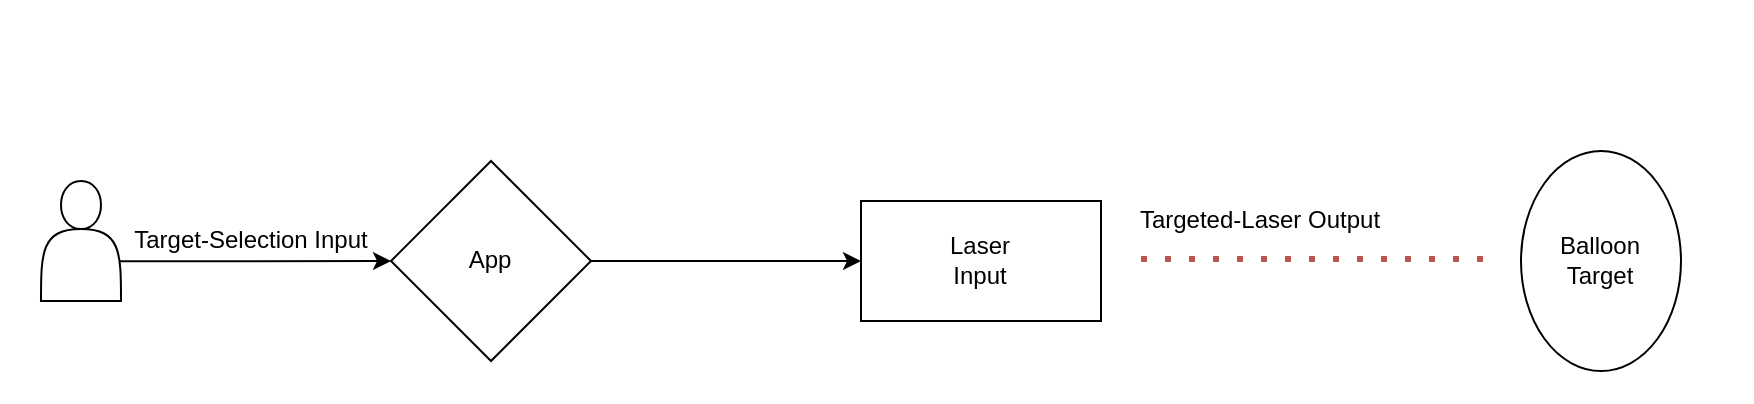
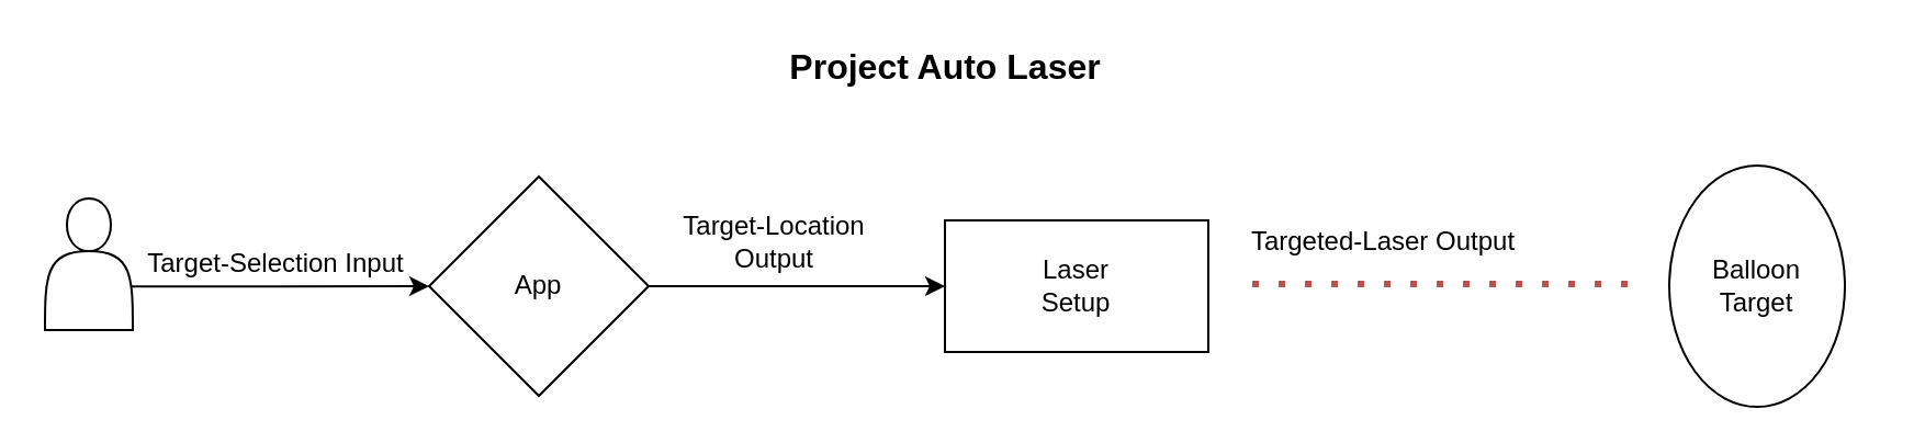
  <mxCell id="0" />
  <mxCell id="1" parent="0" />
  <mxCell id="2" value="" style="rounded=0;whiteSpace=wrap;html=1;" parent="1" vertex="1"><mxGeometry x="430" y="100" width="120" height="60" as="geometry" /></mxCell>
- <mxCell id="3" value="Laser Input" style="text;html=1;strokeColor=none;fillColor=none;align=center;verticalAlign=middle;whiteSpace=wrap;rounded=0;" parent="1" vertex="1"><mxGeometry x="470" y="120" width="40" height="20" as="geometry" /></mxCell>
+ <mxCell id="3" value="Laser Setup" style="text;html=1;strokeColor=none;fillColor=none;align=center;verticalAlign=middle;whiteSpace=wrap;rounded=0;" parent="1" vertex="1"><mxGeometry x="470" y="120" width="40" height="20" as="geometry" /></mxCell>
  <mxCell id="4" value="" style="rhombus;whiteSpace=wrap;html=1;" parent="1" vertex="1"><mxGeometry x="195" y="80" width="100" height="100" as="geometry" /></mxCell>
  <mxCell id="5" value="App" style="text;html=1;strokeColor=none;fillColor=none;align=center;verticalAlign=middle;whiteSpace=wrap;rounded=0;" parent="1" vertex="1"><mxGeometry x="225" y="120" width="40" height="20" as="geometry" /></mxCell>
  <mxCell id="6" value="" style="endArrow=classic;html=1;entryX=0;entryY=0.5;entryDx=0;entryDy=0;exitX=0.961;exitY=0.669;exitDx=0;exitDy=0;exitPerimeter=0;" parent="1" source="14" target="4" edge="1"><mxGeometry width="50" height="50" relative="1" as="geometry"><mxPoint x="85" y="130" as="sourcePoint" /><mxPoint x="175" y="129.71" as="targetPoint" /></mxGeometry></mxCell>
  <mxCell id="7" value="Target-Selection Input" style="text;html=1;align=center;verticalAlign=middle;resizable=0;points=[];autosize=1;strokeColor=none;fillColor=none;" parent="1" vertex="1"><mxGeometry x="60" y="110" width="130" height="20" as="geometry" /></mxCell>
  <mxCell id="8" value="" style="endArrow=classic;html=1;entryX=0;entryY=0.5;entryDx=0;entryDy=0;exitX=1;exitY=0.5;exitDx=0;exitDy=0;" parent="1" source="4" target="2" edge="1"><mxGeometry width="50" height="50" relative="1" as="geometry"><mxPoint x="305" y="130" as="sourcePoint" /><mxPoint x="355" y="80" as="targetPoint" /></mxGeometry></mxCell>
+ <mxCell id="9" value="Target-Location Output" style="text;html=1;strokeColor=none;fillColor=none;align=center;verticalAlign=middle;whiteSpace=wrap;rounded=0;" parent="1" vertex="1"><mxGeometry x="295" y="100" width="115" height="20" as="geometry" /></mxCell>
  <mxCell id="10" value="" style="endArrow=none;dashed=1;html=1;dashPattern=1 3;strokeWidth=3;fillColor=#f8cecc;strokeColor=#b85450;jumpSize=2;rounded=1;jumpStyle=sharp;endSize=6;startSize=3;sourcePerimeterSpacing=0;" parent="1" edge="1"><mxGeometry width="50" height="50" relative="1" as="geometry"><mxPoint x="570" y="129" as="sourcePoint" /><mxPoint x="745" y="129" as="targetPoint" /></mxGeometry></mxCell>
  <mxCell id="11" value="" style="ellipse;whiteSpace=wrap;html=1;rotation=-90;" parent="1" vertex="1"><mxGeometry x="745" y="90" width="110" height="80" as="geometry" /></mxCell>
  <mxCell id="12" value="Targeted-Laser Output" style="text;html=1;strokeColor=none;fillColor=none;align=center;verticalAlign=middle;whiteSpace=wrap;rounded=0;" parent="1" vertex="1"><mxGeometry x="565" y="100" width="130" height="20" as="geometry" /></mxCell>
  <mxCell id="13" value="Balloon Target" style="text;html=1;strokeColor=none;fillColor=none;align=center;verticalAlign=middle;whiteSpace=wrap;rounded=0;" parent="1" vertex="1"><mxGeometry x="780" y="120" width="40" height="20" as="geometry" /></mxCell>
  <mxCell id="14" value="" style="shape=actor;whiteSpace=wrap;html=1;fillColor=#FFFFFF;" parent="1" vertex="1"><mxGeometry x="20" y="90" width="40" height="60" as="geometry" /></mxCell>
+ <mxCell id="15" value="&lt;font style=&quot;font-size: 16px&quot;&gt;&lt;b&gt;Project Auto Laser&lt;/b&gt;&lt;/font&gt;" style="text;html=1;align=center;verticalAlign=middle;resizable=0;points=[];autosize=1;strokeColor=none;fillColor=none;" vertex="1" parent="1"><mxGeometry x="350" y="20" width="160" height="20" as="geometry" /></mxCell>
